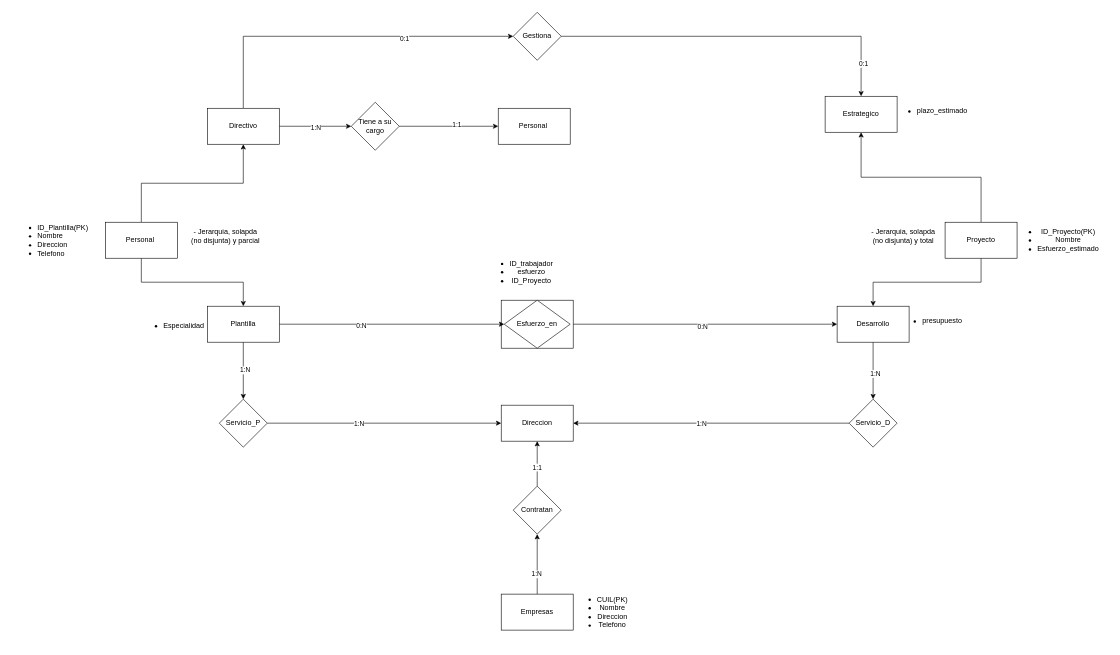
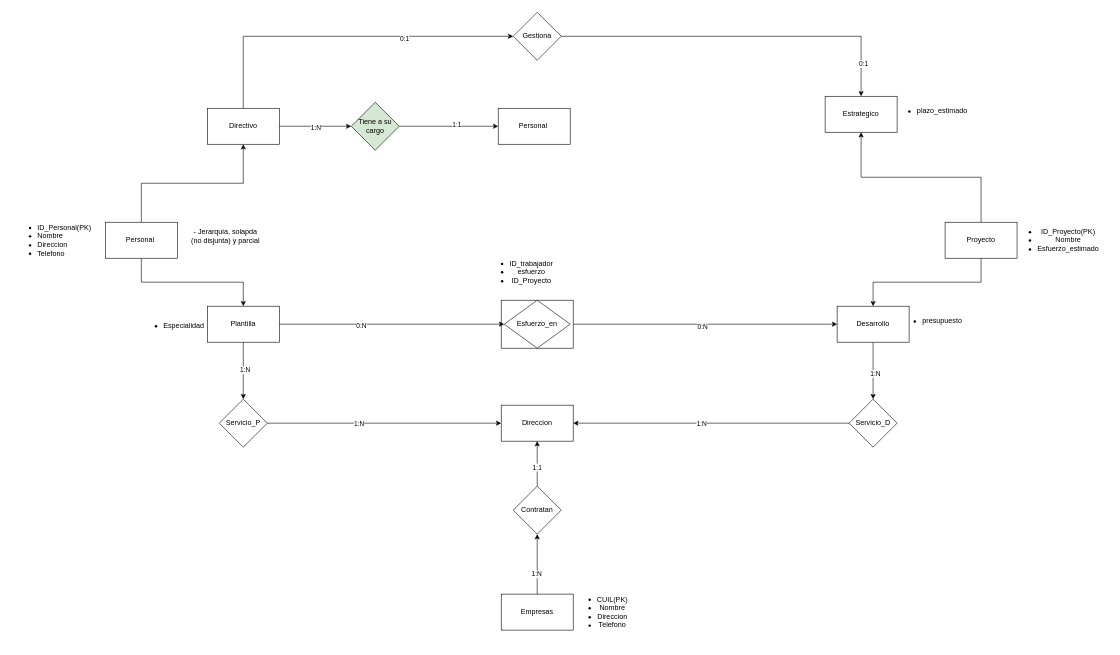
  <mxCell id="0" />
  <mxCell id="1" parent="0" />
  <mxCell id="2" value="" style="rounded=0;whiteSpace=wrap;html=1;" vertex="1" parent="1"><mxGeometry x="835" y="500" width="120" height="80" as="geometry" /></mxCell>
  <mxCell id="3" value="" style="edgeStyle=orthogonalEdgeStyle;rounded=0;orthogonalLoop=1;jettySize=auto;html=1;exitX=0.5;exitY=0;exitDx=0;exitDy=0;" edge="1" parent="1" source="5" target="14"><mxGeometry relative="1" as="geometry" /></mxCell>
  <mxCell id="4" value="" style="edgeStyle=orthogonalEdgeStyle;rounded=0;orthogonalLoop=1;jettySize=auto;html=1;exitX=0.5;exitY=1;exitDx=0;exitDy=0;" edge="1" parent="1" source="5" target="19"><mxGeometry relative="1" as="geometry" /></mxCell>
  <mxCell id="5" value="Personal&amp;nbsp;" style="rounded=0;whiteSpace=wrap;html=1;" vertex="1" parent="1"><mxGeometry x="175" y="370" width="120" height="60" as="geometry" /></mxCell>
  <mxCell id="6" value="" style="edgeStyle=orthogonalEdgeStyle;rounded=0;orthogonalLoop=1;jettySize=auto;html=1;exitX=0.5;exitY=0;exitDx=0;exitDy=0;entryX=0.5;entryY=1;entryDx=0;entryDy=0;" edge="1" parent="1" source="8" target="30"><mxGeometry relative="1" as="geometry" /></mxCell>
  <mxCell id="7" style="edgeStyle=orthogonalEdgeStyle;rounded=0;orthogonalLoop=1;jettySize=auto;html=1;entryX=0.5;entryY=0;entryDx=0;entryDy=0;exitX=0.5;exitY=1;exitDx=0;exitDy=0;" edge="1" parent="1" source="8" target="29"><mxGeometry relative="1" as="geometry" /></mxCell>
  <mxCell id="8" value="Proyecto" style="rounded=0;whiteSpace=wrap;html=1;" vertex="1" parent="1"><mxGeometry x="1575" y="370" width="120" height="60" as="geometry" /></mxCell>
  <mxCell id="9" value="Direccion" style="rounded=0;whiteSpace=wrap;html=1;" vertex="1" parent="1"><mxGeometry x="835" y="675" width="120" height="60" as="geometry" /></mxCell>
  <mxCell id="10" value="" style="edgeStyle=orthogonalEdgeStyle;rounded=0;orthogonalLoop=1;jettySize=auto;html=1;" edge="1" parent="1" source="14" target="20"><mxGeometry relative="1" as="geometry" /></mxCell>
  <mxCell id="11" value="1:N" style="edgeLabel;html=1;align=center;verticalAlign=middle;resizable=0;points=[];" vertex="1" connectable="0" parent="10"><mxGeometry x="-0.006" y="-2" relative="1" as="geometry"><mxPoint as="offset" /></mxGeometry></mxCell>
  <mxCell id="12" style="edgeStyle=orthogonalEdgeStyle;rounded=0;orthogonalLoop=1;jettySize=auto;html=1;entryX=0;entryY=0.5;entryDx=0;entryDy=0;exitX=0.5;exitY=0;exitDx=0;exitDy=0;" edge="1" parent="1" source="14" target="33"><mxGeometry relative="1" as="geometry" /></mxCell>
  <mxCell id="13" value="0:1" style="edgeLabel;html=1;align=center;verticalAlign=middle;resizable=0;points=[];" vertex="1" connectable="0" parent="12"><mxGeometry x="0.362" y="-3" relative="1" as="geometry"><mxPoint as="offset" /></mxGeometry></mxCell>
  <mxCell id="14" value="Directivo" style="rounded=0;whiteSpace=wrap;html=1;" vertex="1" parent="1"><mxGeometry x="345" y="180" width="120" height="60" as="geometry" /></mxCell>
  <mxCell id="15" value="" style="edgeStyle=orthogonalEdgeStyle;rounded=0;orthogonalLoop=1;jettySize=auto;html=1;" edge="1" parent="1" source="19" target="36"><mxGeometry relative="1" as="geometry" /></mxCell>
  <mxCell id="16" value="0:N" style="edgeLabel;html=1;align=center;verticalAlign=middle;resizable=0;points=[];" vertex="1" connectable="0" parent="15"><mxGeometry x="-0.275" y="-1" relative="1" as="geometry"><mxPoint as="offset" /></mxGeometry></mxCell>
  <mxCell id="17" value="" style="edgeStyle=orthogonalEdgeStyle;rounded=0;orthogonalLoop=1;jettySize=auto;html=1;exitX=0.5;exitY=1;exitDx=0;exitDy=0;" edge="1" parent="1" source="19" target="42"><mxGeometry relative="1" as="geometry" /></mxCell>
  <mxCell id="18" value="1:N" style="edgeLabel;html=1;align=center;verticalAlign=middle;resizable=0;points=[];" vertex="1" connectable="0" parent="17"><mxGeometry x="-0.035" y="2" relative="1" as="geometry"><mxPoint as="offset" /></mxGeometry></mxCell>
  <mxCell id="19" value="Plantilla" style="rounded=0;whiteSpace=wrap;html=1;" vertex="1" parent="1"><mxGeometry x="345" y="510" width="120" height="60" as="geometry" /></mxCell>
- <mxCell id="20" value="Tiene a su cargo" style="rhombus;whiteSpace=wrap;html=1;rounded=0;" vertex="1" parent="1"><mxGeometry x="585" y="170" width="80" height="80" as="geometry" /></mxCell>
+ <mxCell id="20" value="Tiene a su cargo" style="rhombus;whiteSpace=wrap;html=1;rounded=0;fillColor=#d5e8d4;" vertex="1" parent="1"><mxGeometry x="585" y="170" width="80" height="80" as="geometry" /></mxCell>
  <mxCell id="21" value="Personal&amp;nbsp;" style="rounded=0;whiteSpace=wrap;html=1;" vertex="1" parent="1"><mxGeometry x="830" y="180" width="120" height="60" as="geometry" /></mxCell>
  <mxCell id="22" style="edgeStyle=orthogonalEdgeStyle;rounded=0;orthogonalLoop=1;jettySize=auto;html=1;entryX=0;entryY=0.5;entryDx=0;entryDy=0;entryPerimeter=0;" edge="1" parent="1" source="20" target="21"><mxGeometry relative="1" as="geometry"><mxPoint x="775" y="210" as="targetPoint" /></mxGeometry></mxCell>
  <mxCell id="23" value="1:1" style="edgeLabel;html=1;align=center;verticalAlign=middle;resizable=0;points=[];" vertex="1" connectable="0" parent="22"><mxGeometry x="0.2" y="4" relative="1" as="geometry"><mxPoint x="-4" as="offset" /></mxGeometry></mxCell>
  <mxCell id="24" style="edgeStyle=orthogonalEdgeStyle;rounded=0;orthogonalLoop=1;jettySize=auto;html=1;entryX=0.5;entryY=1;entryDx=0;entryDy=0;" edge="1" parent="1" source="26" target="39"><mxGeometry relative="1" as="geometry" /></mxCell>
  <mxCell id="25" value="1:N" style="edgeLabel;html=1;align=center;verticalAlign=middle;resizable=0;points=[];" vertex="1" connectable="0" parent="24"><mxGeometry x="-0.32" y="2" relative="1" as="geometry"><mxPoint as="offset" /></mxGeometry></mxCell>
  <mxCell id="26" value="Empresas" style="rounded=0;whiteSpace=wrap;html=1;" vertex="1" parent="1"><mxGeometry x="835" y="990" width="120" height="60" as="geometry" /></mxCell>
  <mxCell id="27" value="" style="edgeStyle=orthogonalEdgeStyle;rounded=0;orthogonalLoop=1;jettySize=auto;html=1;exitX=0.5;exitY=1;exitDx=0;exitDy=0;" edge="1" parent="1" source="29" target="43"><mxGeometry relative="1" as="geometry" /></mxCell>
  <mxCell id="28" value="1:N" style="edgeLabel;html=1;align=center;verticalAlign=middle;resizable=0;points=[];" vertex="1" connectable="0" parent="27"><mxGeometry x="0.086" y="3" relative="1" as="geometry"><mxPoint as="offset" /></mxGeometry></mxCell>
  <mxCell id="29" value="Desarrollo" style="whiteSpace=wrap;html=1;rounded=0;" vertex="1" parent="1"><mxGeometry x="1395" y="510" width="120" height="60" as="geometry" /></mxCell>
  <mxCell id="30" value="Estrategico" style="rounded=0;whiteSpace=wrap;html=1;" vertex="1" parent="1"><mxGeometry x="1375" y="160" width="120" height="60" as="geometry" /></mxCell>
  <mxCell id="31" style="edgeStyle=orthogonalEdgeStyle;rounded=0;orthogonalLoop=1;jettySize=auto;html=1;entryX=0.5;entryY=0;entryDx=0;entryDy=0;" edge="1" parent="1" source="33" target="30"><mxGeometry relative="1" as="geometry" /></mxCell>
  <mxCell id="32" value="0:1" style="edgeLabel;html=1;align=center;verticalAlign=middle;resizable=0;points=[];" vertex="1" connectable="0" parent="31"><mxGeometry x="0.815" y="3" relative="1" as="geometry"><mxPoint as="offset" /></mxGeometry></mxCell>
  <mxCell id="33" value="Gestiona" style="rhombus;whiteSpace=wrap;html=1;rounded=0;" vertex="1" parent="1"><mxGeometry x="855" y="20" width="80" height="80" as="geometry" /></mxCell>
  <mxCell id="34" style="edgeStyle=orthogonalEdgeStyle;rounded=0;orthogonalLoop=1;jettySize=auto;html=1;entryX=0;entryY=0.5;entryDx=0;entryDy=0;exitX=1;exitY=0.5;exitDx=0;exitDy=0;" edge="1" parent="1" source="2" target="29"><mxGeometry relative="1" as="geometry" /></mxCell>
  <mxCell id="35" value="0:N" style="edgeLabel;html=1;align=center;verticalAlign=middle;resizable=0;points=[];" vertex="1" connectable="0" parent="34"><mxGeometry x="-0.025" y="-4" relative="1" as="geometry"><mxPoint as="offset" /></mxGeometry></mxCell>
  <mxCell id="36" value="Esfuerzo_en" style="rhombus;whiteSpace=wrap;html=1;rounded=0;" vertex="1" parent="1"><mxGeometry x="840" y="500" width="110" height="80" as="geometry" /></mxCell>
  <mxCell id="37" style="edgeStyle=orthogonalEdgeStyle;rounded=0;orthogonalLoop=1;jettySize=auto;html=1;entryX=0.5;entryY=1;entryDx=0;entryDy=0;" edge="1" parent="1" source="39" target="9"><mxGeometry relative="1" as="geometry" /></mxCell>
  <mxCell id="38" value="1:1" style="edgeLabel;html=1;align=center;verticalAlign=middle;resizable=0;points=[];" vertex="1" connectable="0" parent="37"><mxGeometry x="-0.147" y="1" relative="1" as="geometry"><mxPoint as="offset" /></mxGeometry></mxCell>
  <mxCell id="39" value="Contratan" style="rhombus;whiteSpace=wrap;html=1;rounded=0;" vertex="1" parent="1"><mxGeometry x="855" y="810" width="80" height="80" as="geometry" /></mxCell>
  <mxCell id="40" style="edgeStyle=orthogonalEdgeStyle;rounded=0;orthogonalLoop=1;jettySize=auto;html=1;entryX=0;entryY=0.5;entryDx=0;entryDy=0;" edge="1" parent="1" source="42" target="9"><mxGeometry relative="1" as="geometry"><mxPoint x="845" y="690" as="targetPoint" /></mxGeometry></mxCell>
  <mxCell id="41" value="1:N" style="edgeLabel;html=1;align=center;verticalAlign=middle;resizable=0;points=[];" vertex="1" connectable="0" parent="40"><mxGeometry x="-0.22" relative="1" as="geometry"><mxPoint as="offset" /></mxGeometry></mxCell>
  <mxCell id="42" value="Servicio_P" style="rhombus;whiteSpace=wrap;html=1;rounded=0;" vertex="1" parent="1"><mxGeometry x="365" y="665" width="80" height="80" as="geometry" /></mxCell>
  <mxCell id="43" value="Servicio_D" style="rhombus;whiteSpace=wrap;html=1;rounded=0;" vertex="1" parent="1"><mxGeometry x="1415" y="665" width="80" height="80" as="geometry" /></mxCell>
  <mxCell id="44" style="edgeStyle=orthogonalEdgeStyle;rounded=0;orthogonalLoop=1;jettySize=auto;html=1;" edge="1" parent="1" source="43" target="9"><mxGeometry relative="1" as="geometry"><mxPoint x="966" y="705" as="targetPoint" /></mxGeometry></mxCell>
  <mxCell id="45" value="1:N" style="edgeLabel;html=1;align=center;verticalAlign=middle;resizable=0;points=[];" vertex="1" connectable="0" parent="44"><mxGeometry x="0.072" y="1" relative="1" as="geometry"><mxPoint as="offset" /></mxGeometry></mxCell>
- <mxCell id="46" value="- Jerarquia, solapda&lt;div&gt;(no disjunta) y total&lt;/div&gt;" style="text;html=1;align=center;verticalAlign=middle;resizable=0;points=[];autosize=1;strokeColor=none;fillColor=none;" vertex="1" parent="1"><mxGeometry x="1440" y="373" width="130" height="40" as="geometry" /></mxCell>
  <mxCell id="47" value="- Jerarquia, solapda&lt;div&gt;(no disjunta) y parcial&lt;/div&gt;" style="text;html=1;align=center;verticalAlign=middle;resizable=0;points=[];autosize=1;strokeColor=none;fillColor=none;" vertex="1" parent="1"><mxGeometry x="305" y="373" width="140" height="40" as="geometry" /></mxCell>
- <mxCell id="48" value="&lt;ul&gt;&lt;li&gt;ID_Plantilla(PK)&lt;/li&gt;&lt;li style=&quot;&quot;&gt;Nombre&amp;nbsp;&lt;/li&gt;&lt;li&gt;Direccion&amp;nbsp;&lt;/li&gt;&lt;li&gt;Telefono&lt;/li&gt;&lt;/ul&gt;" style="text;html=1;align=left;verticalAlign=middle;resizable=0;points=[];autosize=1;strokeColor=none;fillColor=none;" vertex="1" parent="1"><mxGeometry x="20" y="350" width="150" height="100" as="geometry" /></mxCell>
+ <mxCell id="48" value="&lt;ul&gt;&lt;li&gt;ID_Personal(PK)&lt;/li&gt;&lt;li style=&quot;&quot;&gt;Nombre&amp;nbsp;&lt;/li&gt;&lt;li&gt;Direccion&amp;nbsp;&lt;/li&gt;&lt;li&gt;Telefono&lt;/li&gt;&lt;/ul&gt;" style="text;html=1;align=left;verticalAlign=middle;resizable=0;points=[];autosize=1;strokeColor=none;fillColor=none;" vertex="1" parent="1"><mxGeometry x="20" y="350" width="150" height="100" as="geometry" /></mxCell>
  <mxCell id="49" value="&lt;ul&gt;&lt;li&gt;Especialidad&lt;/li&gt;&lt;/ul&gt;" style="text;html=1;align=left;verticalAlign=middle;resizable=0;points=[];autosize=1;strokeColor=none;fillColor=none;" vertex="1" parent="1"><mxGeometry x="230" y="518" width="130" height="50" as="geometry" /></mxCell>
  <mxCell id="50" value="&lt;ul&gt;&lt;li&gt;ID_Proyecto(PK)&lt;/li&gt;&lt;li&gt;Nombre&lt;/li&gt;&lt;li&gt;Esfuerzo_estimado&lt;/li&gt;&lt;/ul&gt;" style="text;html=1;align=center;verticalAlign=middle;resizable=0;points=[];autosize=1;strokeColor=none;fillColor=none;" vertex="1" parent="1"><mxGeometry x="1675" y="360" width="170" height="80" as="geometry" /></mxCell>
  <mxCell id="51" value="&lt;ul&gt;&lt;li&gt;CUIL(PK)&lt;/li&gt;&lt;li&gt;Nombre&lt;/li&gt;&lt;li&gt;Direccion&lt;/li&gt;&lt;li&gt;Telefono&lt;/li&gt;&lt;/ul&gt;" style="text;html=1;align=center;verticalAlign=middle;resizable=0;points=[];autosize=1;strokeColor=none;fillColor=none;" vertex="1" parent="1"><mxGeometry x="945" y="970" width="110" height="100" as="geometry" /></mxCell>
  <mxCell id="52" value="&lt;div&gt;&lt;ul&gt;&lt;li&gt;plazo_estimado&lt;/li&gt;&lt;/ul&gt;&lt;/div&gt;" style="text;html=1;align=center;verticalAlign=middle;resizable=0;points=[];autosize=1;strokeColor=none;fillColor=none;" vertex="1" parent="1"><mxGeometry x="1475" y="160" width="150" height="50" as="geometry" /></mxCell>
  <mxCell id="53" value="&lt;ul&gt;&lt;li&gt;presupuesto&lt;/li&gt;&lt;/ul&gt;" style="text;html=1;align=center;verticalAlign=middle;resizable=0;points=[];autosize=1;strokeColor=none;fillColor=none;" vertex="1" parent="1"><mxGeometry x="1485" y="510" width="130" height="50" as="geometry" /></mxCell>
  <mxCell id="54" value="&lt;ul&gt;&lt;li&gt;ID_trabajador&lt;/li&gt;&lt;li&gt;esfuerzo&lt;/li&gt;&lt;li&gt;ID_Proyecto&lt;/li&gt;&lt;/ul&gt;" style="text;html=1;align=center;verticalAlign=middle;resizable=0;points=[];autosize=1;strokeColor=none;fillColor=none;" vertex="1" parent="1"><mxGeometry x="795" y="413" width="140" height="80" as="geometry" /></mxCell>
